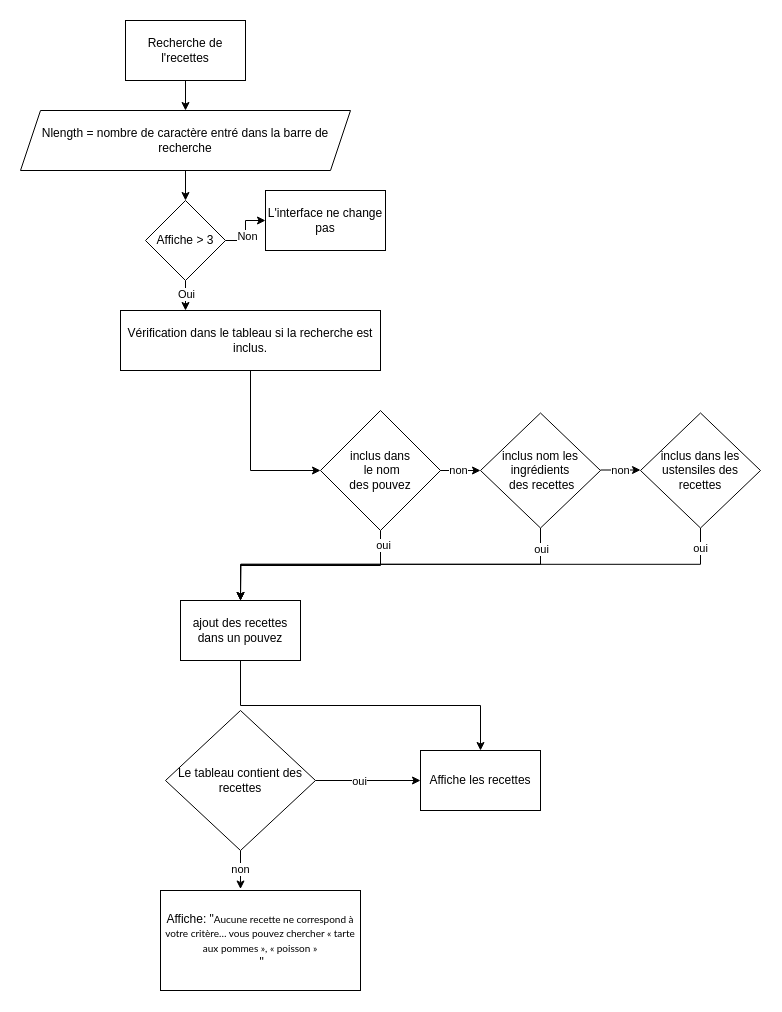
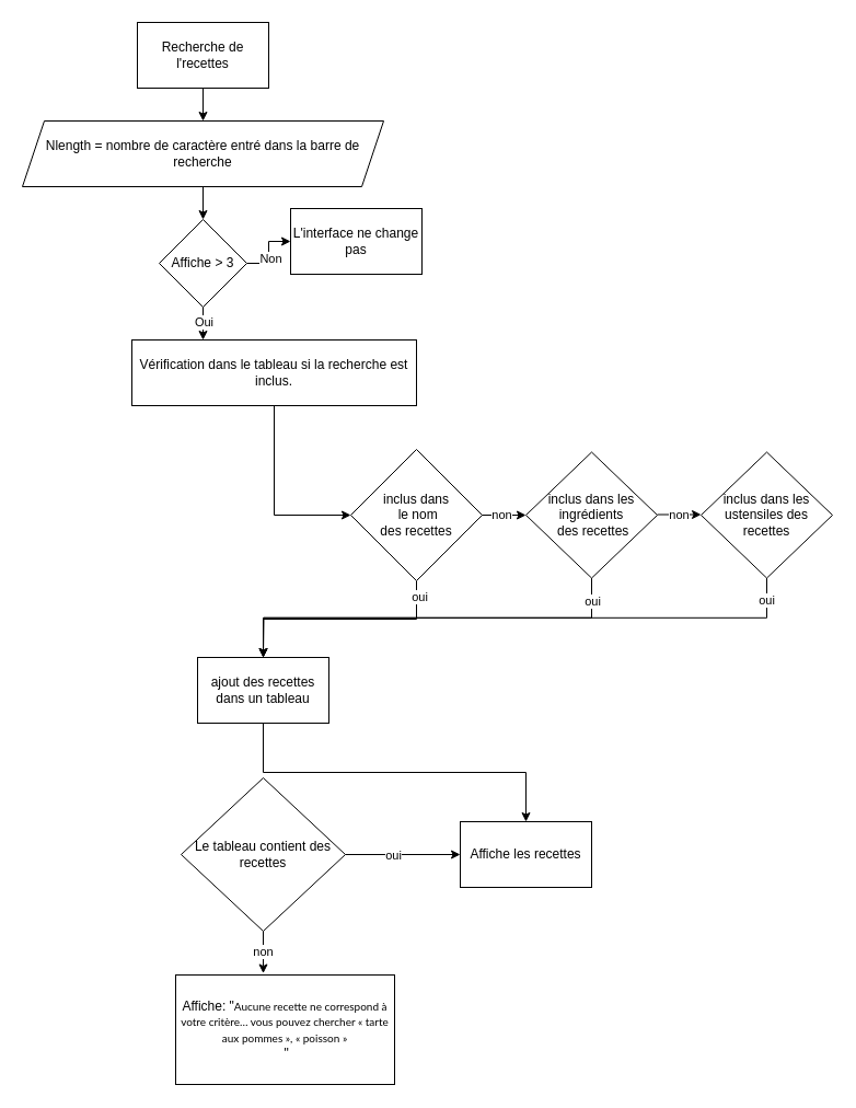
  <mxCell id="0" />
  <mxCell id="1" parent="0" />
  <mxCell id="2" value="" style="edgeStyle=orthogonalEdgeStyle;rounded=0;orthogonalLoop=1;jettySize=auto;html=1;" parent="1" source="3" target="5" edge="1"><mxGeometry relative="1" as="geometry" /></mxCell>
  <mxCell id="3" value="Recherche de l'recettes" style="whiteSpace=wrap;html=1;" parent="1" vertex="1"><mxGeometry x="125" y="20" width="120" height="60" as="geometry" /></mxCell>
  <mxCell id="4" value="" style="edgeStyle=orthogonalEdgeStyle;rounded=0;orthogonalLoop=1;jettySize=auto;html=1;" parent="1" source="5" target="10" edge="1"><mxGeometry relative="1" as="geometry" /></mxCell>
  <mxCell id="5" value="Nlength = nombre de caractère entré dans la barre de recherche" style="shape=parallelogram;perimeter=parallelogramPerimeter;whiteSpace=wrap;html=1;fixedSize=1;" parent="1" vertex="1"><mxGeometry x="20" y="110" width="330" height="60" as="geometry" /></mxCell>
  <mxCell id="6" value="" style="edgeStyle=orthogonalEdgeStyle;rounded=0;orthogonalLoop=1;jettySize=auto;html=1;" parent="1" source="10" target="11" edge="1"><mxGeometry relative="1" as="geometry" /></mxCell>
  <mxCell id="7" value="Non" style="edgeLabel;html=1;align=center;verticalAlign=middle;resizable=0;points=[];" parent="6" vertex="1" connectable="0"><mxGeometry x="-0.2" y="-1" relative="1" as="geometry"><mxPoint y="-1" as="offset" /></mxGeometry></mxCell>
  <mxCell id="8" value="" style="edgeStyle=orthogonalEdgeStyle;rounded=0;orthogonalLoop=1;jettySize=auto;html=1;" parent="1" source="10" edge="1"><mxGeometry relative="1" as="geometry"><mxPoint x="185" y="310" as="targetPoint" /></mxGeometry></mxCell>
  <mxCell id="9" value="Oui" style="edgeLabel;html=1;align=center;verticalAlign=middle;resizable=0;points=[];" parent="8" vertex="1" connectable="0"><mxGeometry x="0.633" y="-1" relative="1" as="geometry"><mxPoint x="1" y="-11" as="offset" /></mxGeometry></mxCell>
  <mxCell id="10" value="Affiche &amp;gt; 3" style="rhombus;whiteSpace=wrap;html=1;" parent="1" vertex="1"><mxGeometry x="145" y="200" width="80" height="80" as="geometry" /></mxCell>
  <mxCell id="11" value="L'interface ne change pas" style="whiteSpace=wrap;html=1;" parent="1" vertex="1"><mxGeometry x="265" y="190" width="120" height="60" as="geometry" /></mxCell>
  <mxCell id="12" style="edgeStyle=orthogonalEdgeStyle;rounded=0;orthogonalLoop=1;jettySize=auto;html=1;exitX=0.5;exitY=1;exitDx=0;exitDy=0;shadow=0;startArrow=none;startFill=0;endArrow=classic;endFill=1;strokeColor=default;" edge="1" parent="1" source="13" target="32"><mxGeometry relative="1" as="geometry" /></mxCell>
- <mxCell id="13" value="ajout des recettes dans un pouvez" style="whiteSpace=wrap;html=1;" vertex="1" parent="1"><mxGeometry x="180" y="600" width="120" height="60" as="geometry" /></mxCell>
+ <mxCell id="13" value="ajout des recettes dans un tableau" style="whiteSpace=wrap;html=1;" vertex="1" parent="1"><mxGeometry x="180" y="600" width="120" height="60" as="geometry" /></mxCell>
  <mxCell id="14" value="non" style="edgeStyle=none;rounded=0;orthogonalLoop=1;jettySize=auto;html=1;exitX=1;exitY=0.5;exitDx=0;exitDy=0;entryX=0;entryY=0.5;entryDx=0;entryDy=0;shadow=0;startArrow=none;startFill=0;endArrow=classic;endFill=1;strokeColor=default;" edge="1" parent="1" target="21"><mxGeometry relative="1" as="geometry"><mxPoint x="436" y="470" as="sourcePoint" /><mxPoint x="476" y="470" as="targetPoint" /></mxGeometry></mxCell>
  <mxCell id="15" style="edgeStyle=orthogonalEdgeStyle;rounded=0;orthogonalLoop=1;jettySize=auto;html=1;exitX=0.5;exitY=1;exitDx=0;exitDy=0;shadow=0;startArrow=none;startFill=0;endArrow=classic;endFill=1;strokeColor=default;" edge="1" parent="1" source="17" target="13"><mxGeometry relative="1" as="geometry" /></mxCell>
  <mxCell id="16" value="oui" style="edgeLabel;html=1;align=center;verticalAlign=middle;resizable=0;points=[];" vertex="1" connectable="0" parent="15"><mxGeometry x="-0.867" y="2" relative="1" as="geometry"><mxPoint as="offset" /></mxGeometry></mxCell>
- <mxCell id="17" value="inclus dans&lt;br&gt;&amp;nbsp;le nom &lt;br&gt;des pouvez" style="rhombus;whiteSpace=wrap;html=1;" vertex="1" parent="1"><mxGeometry x="320" y="410" width="120" height="120" as="geometry" /></mxCell>
+ <mxCell id="17" value="inclus dans&lt;br&gt;&amp;nbsp;le nom &lt;br&gt;des recettes" style="rhombus;whiteSpace=wrap;html=1;" vertex="1" parent="1"><mxGeometry x="320" y="410" width="120" height="120" as="geometry" /></mxCell>
  <mxCell id="18" value="non" style="edgeStyle=none;rounded=0;orthogonalLoop=1;jettySize=auto;html=1;exitX=1;exitY=0.5;exitDx=0;exitDy=0;entryX=0;entryY=0.5;entryDx=0;entryDy=0;shadow=0;startArrow=none;startFill=0;endArrow=classic;endFill=1;strokeColor=default;" edge="1" parent="1"><mxGeometry relative="1" as="geometry"><mxPoint x="600" y="469.5" as="sourcePoint" /><mxPoint x="640" y="469.5" as="targetPoint" /></mxGeometry></mxCell>
  <mxCell id="19" style="edgeStyle=orthogonalEdgeStyle;rounded=0;orthogonalLoop=1;jettySize=auto;html=1;exitX=0.5;exitY=1;exitDx=0;exitDy=0;entryX=0.5;entryY=0;entryDx=0;entryDy=0;shadow=0;startArrow=none;startFill=0;endArrow=classic;endFill=1;strokeColor=default;" edge="1" parent="1" source="21" target="13"><mxGeometry relative="1" as="geometry" /></mxCell>
  <mxCell id="20" value="oui" style="edgeLabel;html=1;align=center;verticalAlign=middle;resizable=0;points=[];" vertex="1" connectable="0" parent="19"><mxGeometry x="-0.869" relative="1" as="geometry"><mxPoint y="-3" as="offset" /></mxGeometry></mxCell>
- <mxCell id="21" value="inclus nom les ingrédients&lt;br&gt;&amp;nbsp;des recettes" style="rhombus;whiteSpace=wrap;html=1;" vertex="1" parent="1"><mxGeometry x="480" y="412.5" width="120" height="115" as="geometry" /></mxCell>
+ <mxCell id="21" value="inclus dans les ingrédients&lt;br&gt;&amp;nbsp;des recettes" style="rhombus;whiteSpace=wrap;html=1;" vertex="1" parent="1"><mxGeometry x="480" y="412.5" width="120" height="115" as="geometry" /></mxCell>
  <mxCell id="22" style="edgeStyle=orthogonalEdgeStyle;rounded=0;orthogonalLoop=1;jettySize=auto;html=1;exitX=0.5;exitY=1;exitDx=0;exitDy=0;shadow=0;startArrow=none;startFill=0;endArrow=classic;endFill=1;strokeColor=default;" edge="1" parent="1" source="24"><mxGeometry relative="1" as="geometry"><mxPoint x="240" y="600" as="targetPoint" /></mxGeometry></mxCell>
  <mxCell id="23" value="oui" style="edgeLabel;html=1;align=center;verticalAlign=middle;resizable=0;points=[];" vertex="1" connectable="0" parent="22"><mxGeometry x="-0.949" y="-1" relative="1" as="geometry"><mxPoint y="6" as="offset" /></mxGeometry></mxCell>
  <mxCell id="24" value="inclus dans les ustensiles des recettes" style="rhombus;whiteSpace=wrap;html=1;" vertex="1" parent="1"><mxGeometry x="640" y="412.5" width="120" height="115" as="geometry" /></mxCell>
  <mxCell id="25" style="edgeStyle=orthogonalEdgeStyle;rounded=0;orthogonalLoop=1;jettySize=auto;html=1;exitX=0.5;exitY=1;exitDx=0;exitDy=0;entryX=0;entryY=0.5;entryDx=0;entryDy=0;" edge="1" parent="1" source="26" target="17"><mxGeometry relative="1" as="geometry" /></mxCell>
  <mxCell id="26" value="Vérification dans le tableau si la recherche est inclus." style="whiteSpace=wrap;html=1;" vertex="1" parent="1"><mxGeometry x="120" y="310" width="260" height="60" as="geometry" /></mxCell>
  <mxCell id="27" style="edgeStyle=none;rounded=0;orthogonalLoop=1;jettySize=auto;html=1;exitX=0.5;exitY=0;exitDx=0;exitDy=0;shadow=0;startArrow=none;startFill=0;endArrow=classic;endFill=1;strokeColor=default;" edge="1" parent="1" source="21" target="21"><mxGeometry relative="1" as="geometry" /></mxCell>
  <mxCell id="28" style="edgeStyle=orthogonalEdgeStyle;rounded=0;orthogonalLoop=1;jettySize=auto;html=1;exitX=1;exitY=0.5;exitDx=0;exitDy=0;shadow=0;startArrow=none;startFill=0;endArrow=classic;endFill=1;strokeColor=default;" edge="1" parent="1" source="31"><mxGeometry relative="1" as="geometry"><mxPoint x="420" y="780" as="targetPoint" /></mxGeometry></mxCell>
  <mxCell id="29" value="oui" style="edgeLabel;html=1;align=center;verticalAlign=middle;resizable=0;points=[];" vertex="1" connectable="0" parent="28"><mxGeometry x="-0.181" y="-2" relative="1" as="geometry"><mxPoint y="-2" as="offset" /></mxGeometry></mxCell>
  <mxCell id="30" value="non" style="edgeStyle=orthogonalEdgeStyle;rounded=0;orthogonalLoop=1;jettySize=auto;html=1;exitX=0.5;exitY=1;exitDx=0;exitDy=0;entryX=0.4;entryY=-0.015;entryDx=0;entryDy=0;entryPerimeter=0;shadow=0;startArrow=none;startFill=0;endArrow=classic;endFill=1;strokeColor=default;" edge="1" parent="1" source="31" target="33"><mxGeometry relative="1" as="geometry" /></mxCell>
  <mxCell id="31" value="Le tableau contient des recettes" style="rhombus;whiteSpace=wrap;html=1;" vertex="1" parent="1"><mxGeometry x="165" y="710" width="150" height="140" as="geometry" /></mxCell>
  <mxCell id="32" value="Affiche les recettes" style="whiteSpace=wrap;html=1;" vertex="1" parent="1"><mxGeometry x="420" y="750" width="120" height="60" as="geometry" /></mxCell>
  <mxCell id="33" value="Affiche: &quot;&lt;span style=&quot;font-family: &amp;#34;lato&amp;#34; , sans-serif ; font-size: 10px&quot;&gt;Aucune recette ne correspond à votre critère… vous pouvez chercher « tarte aux pommes », « poisson »&lt;/span&gt;&lt;br&gt;&amp;nbsp;&quot;" style="whiteSpace=wrap;html=1;" vertex="1" parent="1"><mxGeometry x="160" y="890" width="200" height="100" as="geometry" /></mxCell>
